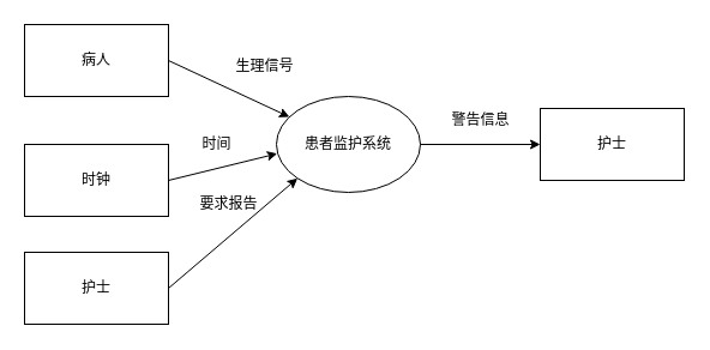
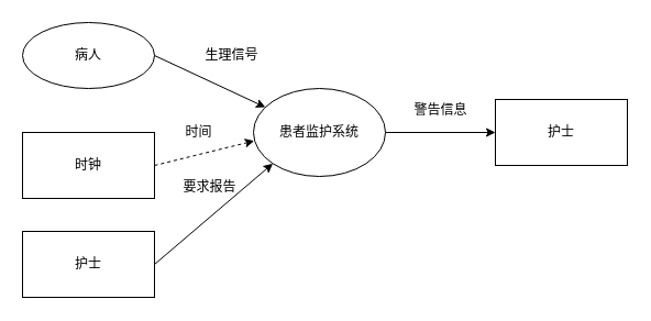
  <mxCell id="0" />
  <mxCell id="1" parent="0" />
- <mxCell id="2" value="病人" style="rounded=0;whiteSpace=wrap;html=1;" vertex="1" parent="1"><mxGeometry x="20" y="20" width="120" height="60" as="geometry" /></mxCell>
+ <mxCell id="2" value="病人" style="ellipse;whiteSpace=wrap;html=1;" vertex="1" parent="1"><mxGeometry x="20" y="20" width="120" height="60" as="geometry" /></mxCell>
  <mxCell id="3" value="患者监护系统" style="ellipse;whiteSpace=wrap;html=1;" vertex="1" parent="1"><mxGeometry x="230" y="80" width="120" height="80" as="geometry" /></mxCell>
  <mxCell id="4" value="" style="endArrow=classic;html=1;rounded=0;exitX=1;exitY=0.5;exitDx=0;exitDy=0;" edge="1" parent="1" source="2" target="3"><mxGeometry width="50" height="50" relative="1" as="geometry"><mxPoint x="150" y="60" as="sourcePoint" /><mxPoint x="200" y="30" as="targetPoint" /></mxGeometry></mxCell>
- <mxCell id="5" value="生理信号" style="text;html=1;align=center;verticalAlign=middle;resizable=0;points=[];autosize=1;strokeColor=none;fillColor=none;" vertex="1" parent="1"><mxGeometry x="190" y="45" width="60" height="20" as="geometry" /></mxCell>
+ <mxCell id="5" value="生理信号" style="text;html=1;align=center;verticalAlign=middle;resizable=0;points=[];autosize=1;strokeColor=none;fillColor=none;" vertex="1" parent="1"><mxGeometry x="180" y="40" width="60" height="20" as="geometry" /></mxCell>
  <mxCell id="6" value="时钟" style="rounded=0;whiteSpace=wrap;html=1;labelBackgroundColor=#ffffff;" vertex="1" parent="1"><mxGeometry x="20" y="120" width="120" height="60" as="geometry" /></mxCell>
- <mxCell id="7" value="" style="endArrow=classic;html=1;rounded=0;exitX=1;exitY=0.5;exitDx=0;exitDy=0;entryX=0.006;entryY=0.596;entryDx=0;entryDy=0;entryPerimeter=0;" edge="1" parent="1" source="6" target="3"><mxGeometry width="50" height="50" relative="1" as="geometry"><mxPoint x="160" y="180" as="sourcePoint" /><mxPoint x="210" y="130" as="targetPoint" /></mxGeometry></mxCell>
+ <mxCell id="7" value="" style="endArrow=classic;html=1;rounded=0;exitX=1;exitY=0.5;exitDx=0;exitDy=0;entryX=0.006;entryY=0.596;entryDx=0;entryDy=0;entryPerimeter=0;dashed=1;" edge="1" parent="1" source="6" target="3"><mxGeometry width="50" height="50" relative="1" as="geometry"><mxPoint x="160" y="180" as="sourcePoint" /><mxPoint x="210" y="130" as="targetPoint" /></mxGeometry></mxCell>
  <mxCell id="8" value="时间" style="text;html=1;align=center;verticalAlign=middle;resizable=0;points=[];autosize=1;strokeColor=none;fillColor=none;" vertex="1" parent="1"><mxGeometry x="160" y="110" width="40" height="20" as="geometry" /></mxCell>
  <mxCell id="9" value="护士" style="rounded=0;whiteSpace=wrap;html=1;labelBackgroundColor=#ffffff;" vertex="1" parent="1"><mxGeometry x="20" y="210" width="120" height="60" as="geometry" /></mxCell>
  <mxCell id="10" value="" style="endArrow=classic;html=1;rounded=0;exitX=1;exitY=0.5;exitDx=0;exitDy=0;entryX=0;entryY=1;entryDx=0;entryDy=0;" edge="1" parent="1" source="9" target="3"><mxGeometry width="50" height="50" relative="1" as="geometry"><mxPoint x="160" y="250" as="sourcePoint" /><mxPoint x="210" y="200" as="targetPoint" /></mxGeometry></mxCell>
  <mxCell id="11" value="要求报告" style="text;html=1;align=center;verticalAlign=middle;resizable=0;points=[];autosize=1;strokeColor=none;fillColor=none;" vertex="1" parent="1"><mxGeometry x="160" y="160" width="60" height="20" as="geometry" /></mxCell>
  <mxCell id="12" value="" style="endArrow=classic;html=1;rounded=0;exitX=1;exitY=0.5;exitDx=0;exitDy=0;" edge="1" parent="1" source="3"><mxGeometry width="50" height="50" relative="1" as="geometry"><mxPoint x="360" y="160" as="sourcePoint" /><mxPoint x="450" y="120" as="targetPoint" /></mxGeometry></mxCell>
  <mxCell id="13" value="护士" style="rounded=0;whiteSpace=wrap;html=1;labelBackgroundColor=#ffffff;" vertex="1" parent="1"><mxGeometry x="450" y="90" width="120" height="60" as="geometry" /></mxCell>
  <mxCell id="14" value="警告信息" style="text;html=1;align=center;verticalAlign=middle;resizable=0;points=[];autosize=1;strokeColor=none;fillColor=none;" vertex="1" parent="1"><mxGeometry x="370" y="90" width="60" height="20" as="geometry" /></mxCell>
